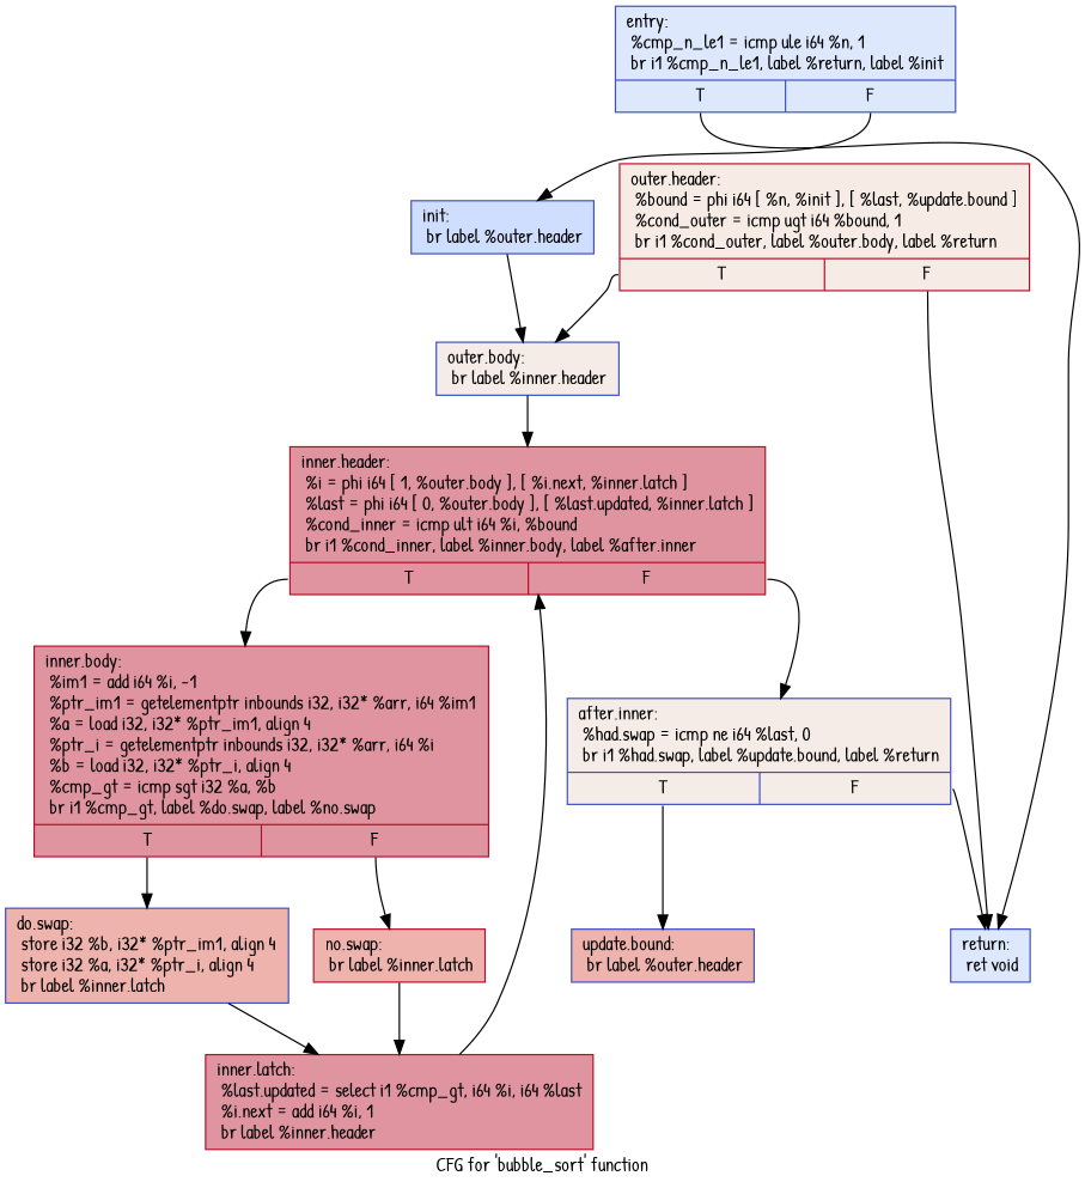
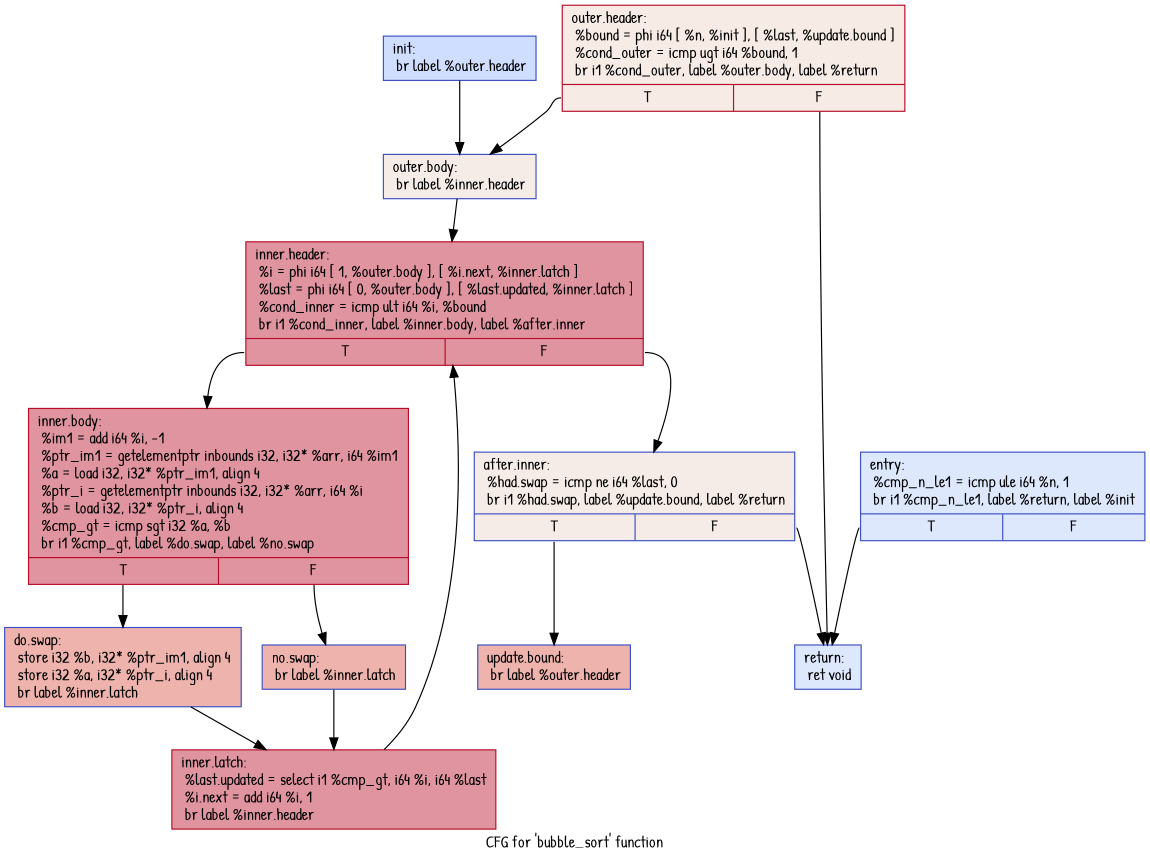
  digraph {
    fontname="Patrick Hand"
    label="CFG for 'bubble_sort' function"
    node [color="#3d50c3ff" fillcolor="#b70d2870" fontname="Patrick Hand" shape=record style=filled]
    edge [fontname="Patrick Hand"]
    n1 [fillcolor="#b2ccfb70" label="{entry:\l  %cmp_n_le1 = icmp ule i64 %n, 1\l  br i1 %cmp_n_le1, label %return, label %init\l|{<s0>T|<s1>F}}"]
    n2 [fillcolor="#b2ccfb70" label="{return:                                           \l  ret void\l}"]
    n3 [fillcolor="#93b5fe70" label="{init:                                             \l  br label %outer.header\l}"]
    n4 [fillcolor="#ead5c970" label="{outer.body:                                       \l  br label %inner.header\l}"]
    n5 [color="#b70d28ff" fillcolor="#ecd3c570" label="{outer.header:                                     \l  %bound = phi i64 [ %n, %init ], [ %last, %update.bound ]\l  %cond_outer = icmp ugt i64 %bound, 1\l  br i1 %cond_outer, label %outer.body, label %return\l|{<s0>T|<s1>F}}"]
    n6 [color="#b70d28ff" label="{inner.header:                                     \l  %i = phi i64 [ 1, %outer.body ], [ %i.next, %inner.latch ]\l  %last = phi i64 [ 0, %outer.body ], [ %last.updated, %inner.latch ]\l  %cond_inner = icmp ult i64 %i, %bound\l  br i1 %cond_inner, label %inner.body, label %after.inner\l|{<s0>T|<s1>F}}"]
    n7 [color="#b70d28ff" label="{inner.body:                                       \l  %im1 = add i64 %i, -1\l  %ptr_im1 = getelementptr inbounds i32, i32* %arr, i64 %im1\l  %a = load i32, i32* %ptr_im1, align 4\l  %ptr_i = getelementptr inbounds i32, i32* %arr, i64 %i\l  %b = load i32, i32* %ptr_i, align 4\l  %cmp_gt = icmp sgt i32 %a, %b\l  br i1 %cmp_gt, label %do.swap, label %no.swap\l|{<s0>T|<s1>F}}"]
    n8 [fillcolor="#ead5c970" label="{after.inner:                                      \l  %had.swap = icmp ne i64 %last, 0\l  br i1 %had.swap, label %update.bound, label %return\l|{<s0>T|<s1>F}}"]
    n9 [fillcolor="#d6524470" label="{do.swap:                                          \l  store i32 %b, i32* %ptr_im1, align 4\l  store i32 %a, i32* %ptr_i, align 4\l  br label %inner.latch\l}"]
-   n10 [color="#b70d28ff" fillcolor="#d6524470" label="{no.swap:                                          \l  br label %inner.latch\l}"]
+   n10 [fillcolor="#d6524470" label="{no.swap:                                          \l  br label %inner.latch\l}"]
    n11 [fillcolor="#d6524470" label="{update.bound:                                     \l  br label %outer.header\l}"]
    n12 [color="#b70d28ff" label="{inner.latch:                                      \l  %last.updated = select i1 %cmp_gt, i64 %i, i64 %last\l  %i.next = add i64 %i, 1\l  br label %inner.header\l}"]
    n1 -> n2 [tailport=s0]
-   n1 -> n3 [tailport=s1]
    n3 -> n4
    n4 -> n6
    n5 -> n2 [tailport=s1]
    n5 -> n4 [tailport=s0]
    n6 -> n7 [tailport=s0]
    n6 -> n8 [tailport=s1]
    n7 -> n9 [tailport=s0]
    n7 -> n10 [tailport=s1]
    n8 -> n2 [tailport=s1]
    n8 -> n11 [tailport=s0]
    n9 -> n12
    n10 -> n12
    n12 -> n6
  }
